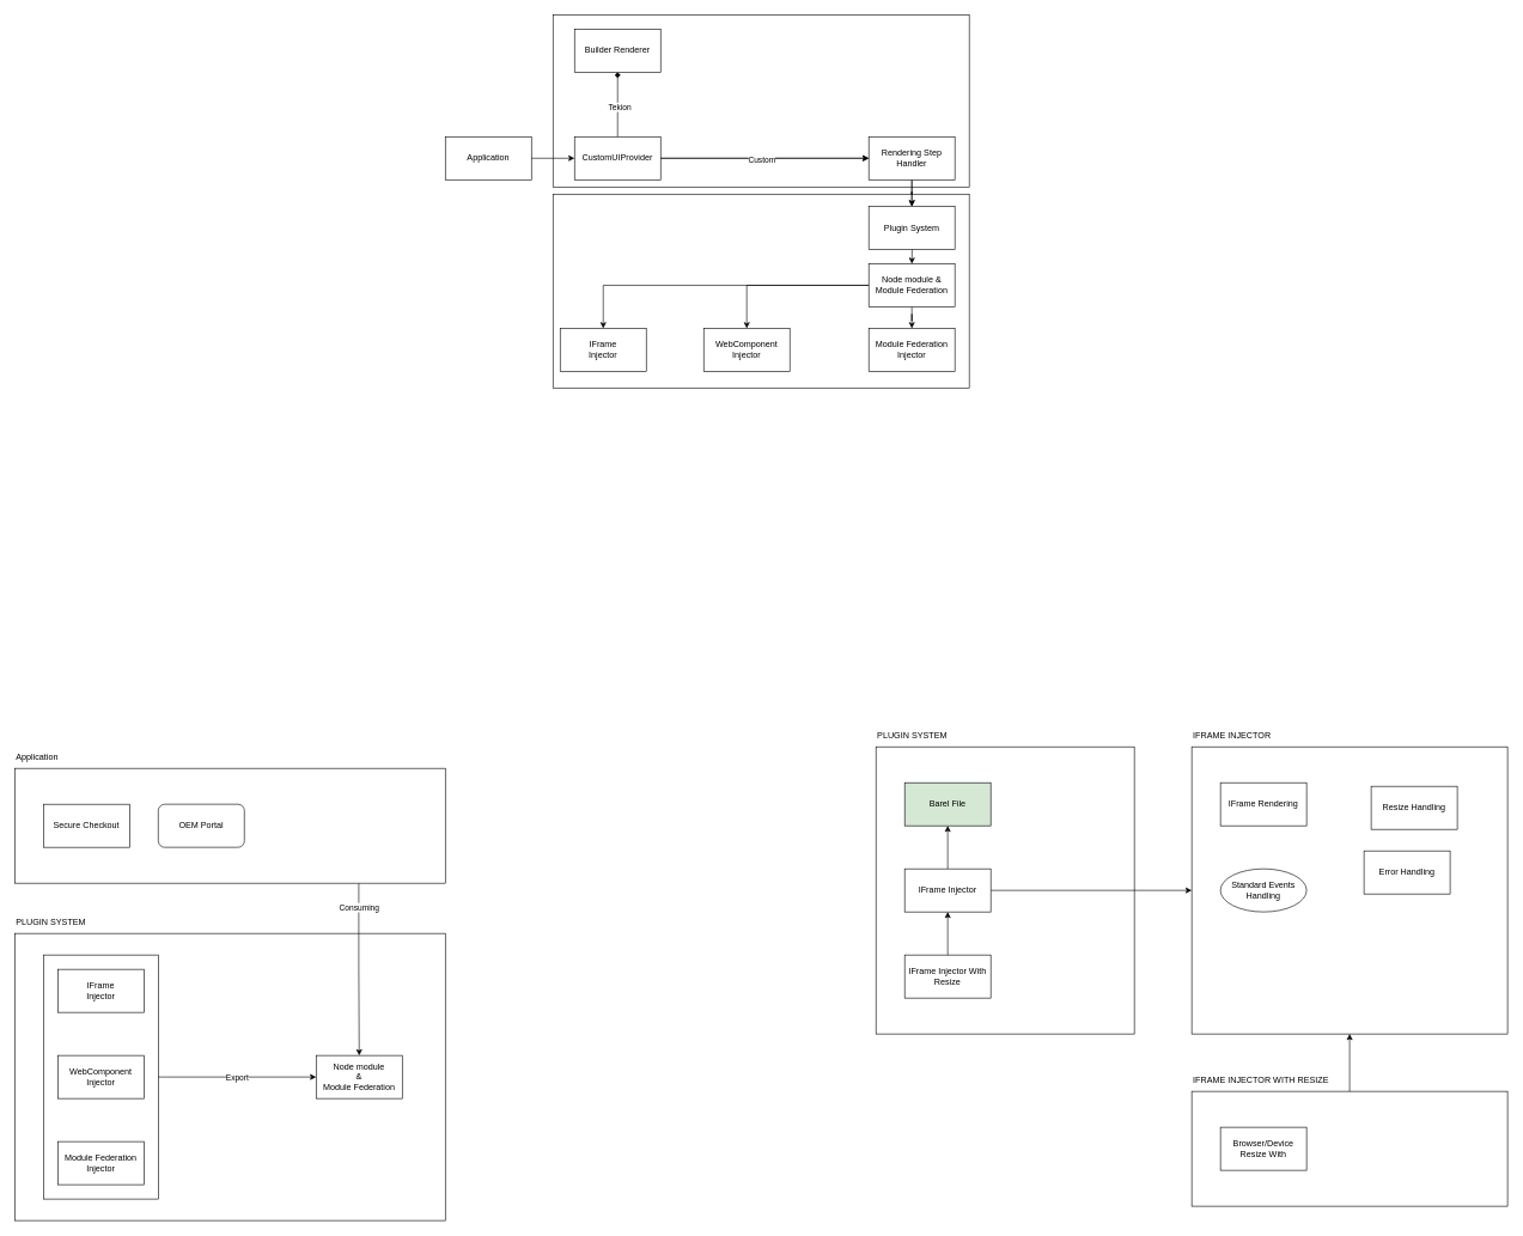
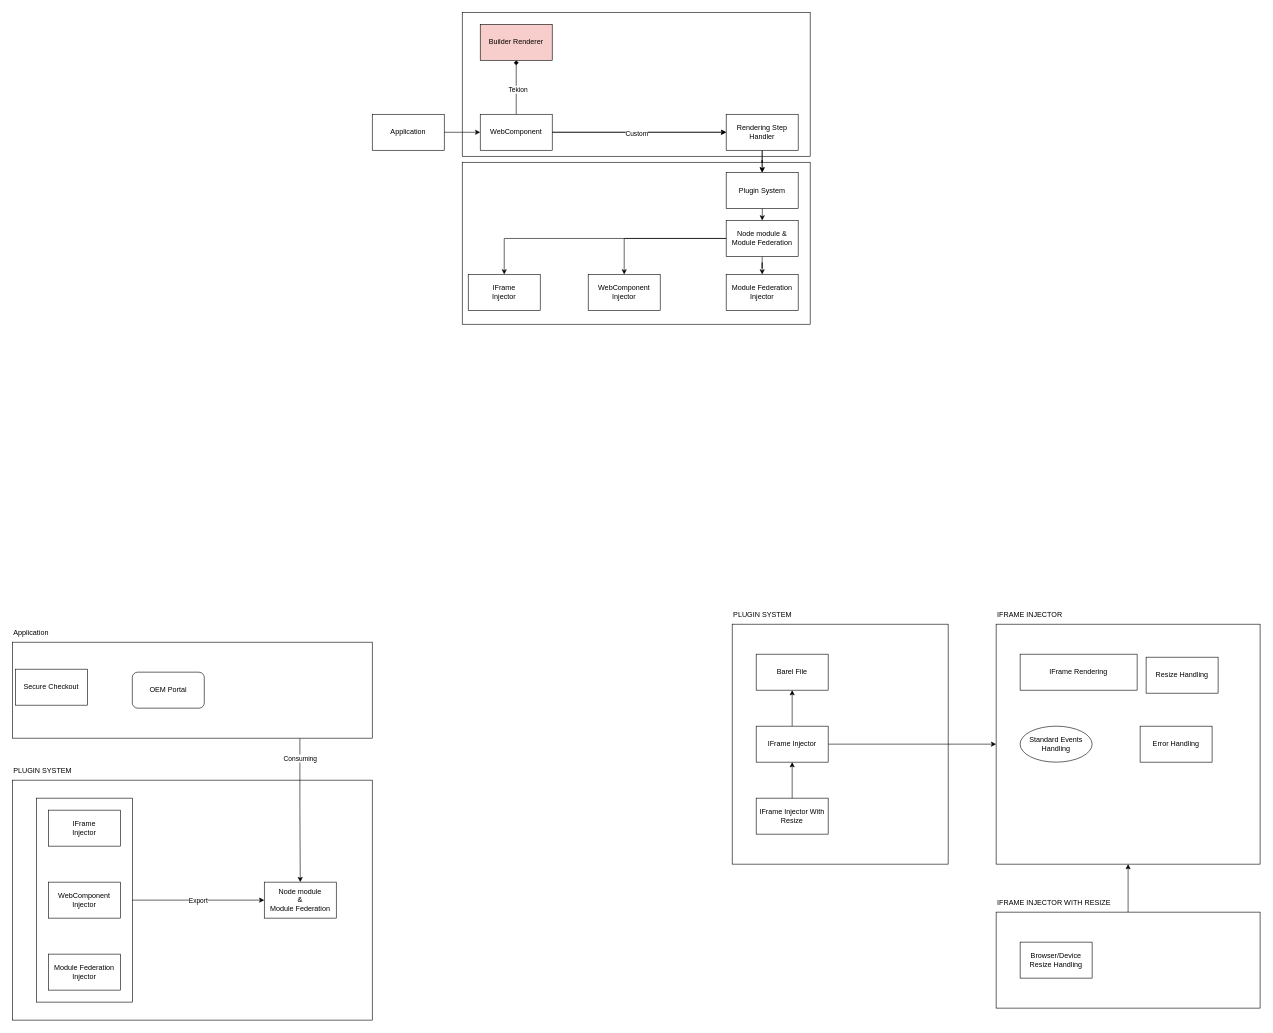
  <mxCell id="0" />
  <mxCell id="1" parent="0" />
  <mxCell id="2" value="" style="group" vertex="1" connectable="0" parent="1"><mxGeometry x="1220" y="1010" width="360" height="430" as="geometry" /></mxCell>
  <mxCell id="3" value="" style="rounded=0;whiteSpace=wrap;html=1;fillColor=none;" vertex="1" parent="2"><mxGeometry y="30" width="360" height="400" as="geometry" /></mxCell>
  <mxCell id="4" value="PLUGIN SYSTEM" style="text;html=1;align=left;verticalAlign=middle;whiteSpace=wrap;rounded=0;" vertex="1" parent="2"><mxGeometry width="135" height="30" as="geometry" /></mxCell>
  <mxCell id="5" value="IFrame Injector With Resize" style="rounded=0;whiteSpace=wrap;html=1;" vertex="1" parent="2"><mxGeometry x="40" y="320" width="120" height="60" as="geometry" /></mxCell>
  <mxCell id="6" style="edgeStyle=orthogonalEdgeStyle;rounded=0;orthogonalLoop=1;jettySize=auto;html=1;entryX=0.5;entryY=0;entryDx=0;entryDy=0;exitX=0.799;exitY=1.002;exitDx=0;exitDy=0;exitPerimeter=0;" edge="1" parent="1" source="8" target="39"><mxGeometry relative="1" as="geometry" /></mxCell>
  <mxCell id="7" value="Consuming" style="edgeLabel;html=1;align=center;verticalAlign=middle;resizable=0;points=[];" vertex="1" connectable="0" parent="6"><mxGeometry x="-0.724" relative="1" as="geometry"><mxPoint as="offset" /></mxGeometry></mxCell>
  <mxCell id="8" value="" style="rounded=0;whiteSpace=wrap;html=1;fillColor=none;" vertex="1" parent="1"><mxGeometry x="20" y="1070" width="600" height="160" as="geometry" /></mxCell>
  <mxCell id="9" value="" style="group" vertex="1" connectable="0" parent="1"><mxGeometry x="20" y="1270" width="600" height="430" as="geometry" /></mxCell>
  <mxCell id="10" value="" style="rounded=0;whiteSpace=wrap;html=1;fillColor=none;" vertex="1" parent="9"><mxGeometry y="30" width="600" height="400" as="geometry" /></mxCell>
  <mxCell id="11" value="PLUGIN SYSTEM" style="text;html=1;align=left;verticalAlign=middle;whiteSpace=wrap;rounded=0;" vertex="1" parent="9"><mxGeometry width="135" height="30" as="geometry" /></mxCell>
  <mxCell id="12" value="" style="rounded=0;whiteSpace=wrap;html=1;fillColor=none;" vertex="1" parent="1"><mxGeometry x="60" y="1330" width="160" height="340" as="geometry" /></mxCell>
  <mxCell id="13" value="" style="rounded=0;whiteSpace=wrap;html=1;fillColor=none;" vertex="1" parent="1"><mxGeometry x="770" y="270" width="580" height="270" as="geometry" /></mxCell>
  <mxCell id="14" value="" style="rounded=0;whiteSpace=wrap;html=1;fillColor=none;" vertex="1" parent="1"><mxGeometry x="770" y="20" width="580" height="240" as="geometry" /></mxCell>
  <mxCell id="15" value="" style="edgeStyle=orthogonalEdgeStyle;rounded=0;orthogonalLoop=1;jettySize=auto;html=1;" edge="1" parent="1" source="35" target="18"><mxGeometry relative="1" as="geometry" /></mxCell>
  <mxCell id="16" value="Application" style="rounded=0;whiteSpace=wrap;html=1;" vertex="1" parent="1"><mxGeometry x="620" y="190" width="120" height="60" as="geometry" /></mxCell>
  <mxCell id="17" value="" style="edgeStyle=orthogonalEdgeStyle;rounded=0;orthogonalLoop=1;jettySize=auto;html=1;" edge="1" parent="1" target="22"><mxGeometry relative="1" as="geometry"><mxPoint x="1270" y="300" as="sourcePoint" /></mxGeometry></mxCell>
  <mxCell id="18" value="Plugin System" style="rounded=0;whiteSpace=wrap;html=1;" vertex="1" parent="1"><mxGeometry x="1210" y="287" width="120" height="60" as="geometry" /></mxCell>
  <mxCell id="19" value="" style="edgeStyle=orthogonalEdgeStyle;rounded=0;orthogonalLoop=1;jettySize=auto;html=1;" edge="1" parent="1" source="22" target="23"><mxGeometry relative="1" as="geometry" /></mxCell>
  <mxCell id="20" style="edgeStyle=orthogonalEdgeStyle;rounded=0;orthogonalLoop=1;jettySize=auto;html=1;entryX=0.5;entryY=0;entryDx=0;entryDy=0;" edge="1" parent="1" source="22" target="24"><mxGeometry relative="1" as="geometry" /></mxCell>
  <mxCell id="21" value="" style="edgeStyle=orthogonalEdgeStyle;rounded=0;orthogonalLoop=1;jettySize=auto;html=1;" edge="1" parent="1" source="22" target="25"><mxGeometry relative="1" as="geometry" /></mxCell>
  <mxCell id="22" value="Node module &amp;amp; Module Federation" style="rounded=0;whiteSpace=wrap;html=1;" vertex="1" parent="1"><mxGeometry x="1210" y="367" width="120" height="60" as="geometry" /></mxCell>
  <mxCell id="23" value="IFrame&lt;br&gt;Injector" style="rounded=0;whiteSpace=wrap;html=1;" vertex="1" parent="1"><mxGeometry x="780" y="457" width="120" height="60" as="geometry" /></mxCell>
  <mxCell id="24" value="WebComponent&lt;br&gt;Injector" style="rounded=0;whiteSpace=wrap;html=1;" vertex="1" parent="1"><mxGeometry x="980" y="457" width="120" height="60" as="geometry" /></mxCell>
  <mxCell id="25" value="Module Federation Injector" style="rounded=0;whiteSpace=wrap;html=1;" vertex="1" parent="1"><mxGeometry x="1210" y="457" width="120" height="60" as="geometry" /></mxCell>
  <mxCell id="26" value="" style="edgeStyle=orthogonalEdgeStyle;rounded=0;orthogonalLoop=1;jettySize=auto;html=1;" edge="1" parent="1" source="16" target="30"><mxGeometry relative="1" as="geometry"><mxPoint x="740" y="220" as="sourcePoint" /><mxPoint x="980" y="220" as="targetPoint" /></mxGeometry></mxCell>
  <mxCell id="27" value="" style="edgeStyle=orthogonalEdgeStyle;rounded=0;orthogonalLoop=1;jettySize=auto;html=1;endArrow=diamond;" edge="1" parent="1" source="30" target="31"><mxGeometry relative="1" as="geometry" /></mxCell>
  <mxCell id="28" value="Tekion" style="edgeLabel;html=1;align=center;verticalAlign=middle;resizable=0;points=[];" vertex="1" connectable="0" parent="27"><mxGeometry x="-0.075" y="-2" relative="1" as="geometry"><mxPoint as="offset" /></mxGeometry></mxCell>
  <mxCell id="29" value="" style="edgeStyle=orthogonalEdgeStyle;rounded=0;orthogonalLoop=1;jettySize=auto;html=1;" edge="1" parent="1" source="35" target="18"><mxGeometry relative="1" as="geometry" /></mxCell>
- <mxCell id="30" value="CustomUIProvider" style="rounded=0;whiteSpace=wrap;html=1;" vertex="1" parent="1"><mxGeometry x="800" y="190" width="120" height="60" as="geometry" /></mxCell>
- <mxCell id="31" value="Builder Renderer" style="rounded=0;whiteSpace=wrap;html=1;" vertex="1" parent="1"><mxGeometry x="800" y="40" width="120" height="60" as="geometry" /></mxCell>
+ <mxCell id="30" value="WebComponent" style="rounded=0;whiteSpace=wrap;html=1;" vertex="1" parent="1"><mxGeometry x="800" y="190" width="120" height="60" as="geometry" /></mxCell>
+ <mxCell id="31" value="Builder Renderer" style="rounded=0;whiteSpace=wrap;html=1;fillColor=#f8cecc;" vertex="1" parent="1"><mxGeometry x="800" y="40" width="120" height="60" as="geometry" /></mxCell>
  <mxCell id="32" value="" style="edgeStyle=orthogonalEdgeStyle;rounded=0;orthogonalLoop=1;jettySize=auto;html=1;" edge="1" parent="1" source="30" target="35"><mxGeometry relative="1" as="geometry"><mxPoint x="920" y="220" as="sourcePoint" /><mxPoint x="1130" y="220" as="targetPoint" /></mxGeometry></mxCell>
  <mxCell id="33" value="" style="edgeStyle=orthogonalEdgeStyle;rounded=0;orthogonalLoop=1;jettySize=auto;html=1;" edge="1" parent="1" source="30" target="35"><mxGeometry relative="1" as="geometry"><mxPoint x="920" y="220" as="sourcePoint" /><mxPoint x="1210" y="220" as="targetPoint" /></mxGeometry></mxCell>
  <mxCell id="34" value="Custom" style="edgeLabel;html=1;align=center;verticalAlign=middle;resizable=0;points=[];" vertex="1" connectable="0" parent="33"><mxGeometry x="-0.033" y="-1" relative="1" as="geometry"><mxPoint as="offset" /></mxGeometry></mxCell>
  <mxCell id="35" value="Rendering Step Handler" style="rounded=0;whiteSpace=wrap;html=1;" vertex="1" parent="1"><mxGeometry x="1210" y="190" width="120" height="60" as="geometry" /></mxCell>
  <mxCell id="36" value="IFrame&lt;br&gt;Injector" style="rounded=0;whiteSpace=wrap;html=1;" vertex="1" parent="1"><mxGeometry x="80" y="1350" width="120" height="60" as="geometry" /></mxCell>
  <mxCell id="37" value="WebComponent&lt;br&gt;Injector" style="rounded=0;whiteSpace=wrap;html=1;" vertex="1" parent="1"><mxGeometry x="80" y="1470" width="120" height="60" as="geometry" /></mxCell>
  <mxCell id="38" value="Module Federation Injector" style="rounded=0;whiteSpace=wrap;html=1;" vertex="1" parent="1"><mxGeometry x="80" y="1590" width="120" height="60" as="geometry" /></mxCell>
  <mxCell id="39" value="Node module &lt;br&gt;&amp;amp;&lt;br&gt;Module Federation" style="rounded=0;whiteSpace=wrap;html=1;" vertex="1" parent="1"><mxGeometry x="440" y="1470" width="120" height="60" as="geometry" /></mxCell>
  <mxCell id="40" style="edgeStyle=orthogonalEdgeStyle;rounded=0;orthogonalLoop=1;jettySize=auto;html=1;entryX=0;entryY=0.5;entryDx=0;entryDy=0;" edge="1" parent="1" source="12" target="39"><mxGeometry relative="1" as="geometry" /></mxCell>
  <mxCell id="41" value="Export" style="edgeLabel;html=1;align=center;verticalAlign=middle;resizable=0;points=[];" vertex="1" connectable="0" parent="40"><mxGeometry x="-0.006" relative="1" as="geometry"><mxPoint as="offset" /></mxGeometry></mxCell>
- <mxCell id="42" value="Secure Checkout" style="rounded=0;whiteSpace=wrap;html=1;fillColor=none;" vertex="1" parent="1"><mxGeometry x="60" y="1120" width="120" height="60" as="geometry" /></mxCell>
+ <mxCell id="42" value="Secure Checkout" style="rounded=0;whiteSpace=wrap;html=1;fillColor=none;" vertex="1" parent="1"><mxGeometry x="25" y="1115" width="120" height="60" as="geometry" /></mxCell>
  <mxCell id="43" value="OEM Portal" style="whiteSpace=wrap;html=1;fillColor=none;rounded=1;" vertex="1" parent="1"><mxGeometry x="220" y="1120" width="120" height="60" as="geometry" /></mxCell>
  <mxCell id="44" value="Application" style="text;html=1;align=left;verticalAlign=middle;whiteSpace=wrap;rounded=0;" vertex="1" parent="1"><mxGeometry x="20" y="1040" width="135" height="30" as="geometry" /></mxCell>
  <mxCell id="45" value="" style="rounded=0;whiteSpace=wrap;html=1;fillColor=none;" vertex="1" parent="1"><mxGeometry x="1660" y="1040" width="440" height="400" as="geometry" /></mxCell>
  <mxCell id="46" value="IFRAME INJECTOR" style="text;html=1;align=left;verticalAlign=middle;whiteSpace=wrap;rounded=0;" vertex="1" parent="1"><mxGeometry x="1660" y="1010" width="135" height="30" as="geometry" /></mxCell>
- <mxCell id="47" value="IFrame Rendering" style="rounded=0;whiteSpace=wrap;html=1;" vertex="1" parent="1"><mxGeometry x="1700" y="1090" width="120" height="60" as="geometry" /></mxCell>
- <mxCell id="48" value="Barel File" style="rounded=0;whiteSpace=wrap;html=1;fillColor=#d5e8d4;" vertex="1" parent="1"><mxGeometry x="1260" y="1090" width="120" height="60" as="geometry" /></mxCell>
+ <mxCell id="47" value="IFrame Rendering" style="rounded=0;whiteSpace=wrap;html=1;" vertex="1" parent="1"><mxGeometry x="1700" y="1090" width="195" height="60" as="geometry" /></mxCell>
+ <mxCell id="48" value="Barel File" style="rounded=0;whiteSpace=wrap;html=1;" vertex="1" parent="1"><mxGeometry x="1260" y="1090" width="120" height="60" as="geometry" /></mxCell>
  <mxCell id="49" style="edgeStyle=orthogonalEdgeStyle;rounded=0;orthogonalLoop=1;jettySize=auto;html=1;entryX=0.5;entryY=1;entryDx=0;entryDy=0;" edge="1" parent="1" source="51" target="48"><mxGeometry relative="1" as="geometry" /></mxCell>
  <mxCell id="50" style="edgeStyle=orthogonalEdgeStyle;rounded=0;orthogonalLoop=1;jettySize=auto;html=1;entryX=0;entryY=0.5;entryDx=0;entryDy=0;" edge="1" parent="1" source="51" target="45"><mxGeometry relative="1" as="geometry" /></mxCell>
  <mxCell id="51" value="IFrame Injector" style="rounded=0;whiteSpace=wrap;html=1;" vertex="1" parent="1"><mxGeometry x="1260" y="1210" width="120" height="60" as="geometry" /></mxCell>
  <mxCell id="52" value="Standard Events Handling" style="ellipse;whiteSpace=wrap;html=1;" vertex="1" parent="1"><mxGeometry x="1700" y="1210" width="120" height="60" as="geometry" /></mxCell>
- <mxCell id="53" value="Error Handling" style="rounded=0;whiteSpace=wrap;html=1;" vertex="1" parent="1"><mxGeometry x="1900" y="1185" width="120" height="60" as="geometry" /></mxCell>
+ <mxCell id="53" value="Error Handling" style="rounded=0;whiteSpace=wrap;html=1;" vertex="1" parent="1"><mxGeometry x="1900" y="1210" width="120" height="60" as="geometry" /></mxCell>
  <mxCell id="54" value="Resize Handling" style="rounded=0;whiteSpace=wrap;html=1;" vertex="1" parent="1"><mxGeometry x="1910" y="1095" width="120" height="60" as="geometry" /></mxCell>
  <mxCell id="55" style="edgeStyle=orthogonalEdgeStyle;rounded=0;orthogonalLoop=1;jettySize=auto;html=1;entryX=0.5;entryY=1;entryDx=0;entryDy=0;" edge="1" parent="1" source="5" target="51"><mxGeometry relative="1" as="geometry" /></mxCell>
  <mxCell id="56" style="edgeStyle=orthogonalEdgeStyle;rounded=0;orthogonalLoop=1;jettySize=auto;html=1;entryX=0.5;entryY=1;entryDx=0;entryDy=0;" edge="1" parent="1" source="57" target="45"><mxGeometry relative="1" as="geometry" /></mxCell>
  <mxCell id="57" value="" style="rounded=0;whiteSpace=wrap;html=1;fillColor=none;" vertex="1" parent="1"><mxGeometry x="1660" y="1520" width="440" height="160" as="geometry" /></mxCell>
  <mxCell id="58" value="IFRAME INJECTOR WITH RESIZE" style="text;html=1;align=left;verticalAlign=middle;whiteSpace=wrap;rounded=0;" vertex="1" parent="1"><mxGeometry x="1660" y="1490" width="200" height="30" as="geometry" /></mxCell>
- <mxCell id="59" value="Browser/Device Resize With" style="rounded=0;whiteSpace=wrap;html=1;" vertex="1" parent="1"><mxGeometry x="1700" y="1570" width="120" height="60" as="geometry" /></mxCell>
+ <mxCell id="59" value="Browser/Device Resize Handling" style="rounded=0;whiteSpace=wrap;html=1;" vertex="1" parent="1"><mxGeometry x="1700" y="1570" width="120" height="60" as="geometry" /></mxCell>
